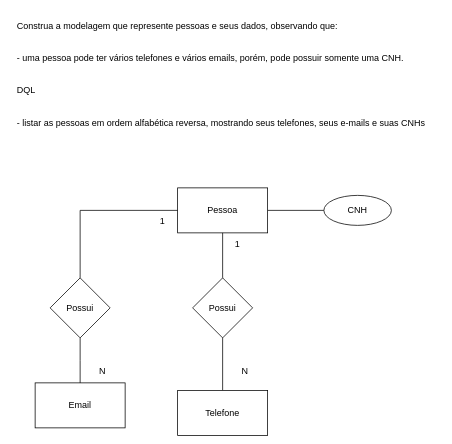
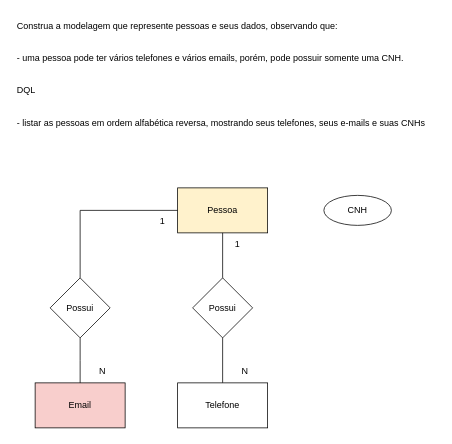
  <mxCell id="0" />
  <mxCell id="1" parent="0" />
  <mxCell id="2" value="Construa a modelagem que represente pessoas e seus dados, observando que:&#10;&#10;&#10;- uma pessoa pode ter vários telefones e vários emails, porém, pode possuir somente uma CNH.&#10;&#10;&#10;DQL&#10;&#10;&#10;- listar as pessoas em ordem alfabética reversa, mostrando seus telefones, seus e-mails e suas CNHs" style="text;whiteSpace=wrap;" parent="1" vertex="1"><mxGeometry x="20" y="20" width="560" height="180" as="geometry" /></mxCell>
- <mxCell id="3" value="" style="edgeStyle=orthogonalEdgeStyle;rounded=0;orthogonalLoop=1;jettySize=auto;html=1;endArrow=none;endFill=0;" parent="1" source="4" target="10" edge="1"><mxGeometry relative="1" as="geometry" /></mxCell>
- <mxCell id="4" value="Pessoa" style="rounded=0;whiteSpace=wrap;html=1;" parent="1" vertex="1"><mxGeometry x="236" y="250" width="120" height="60" as="geometry" /></mxCell>
+ <mxCell id="4" value="Pessoa" style="rounded=0;whiteSpace=wrap;html=1;fillColor=#fff2cc;" parent="1" vertex="1"><mxGeometry x="236" y="250" width="120" height="60" as="geometry" /></mxCell>
  <mxCell id="5" value="" style="edgeStyle=orthogonalEdgeStyle;rounded=0;orthogonalLoop=1;jettySize=auto;html=1;endArrow=none;endFill=0;" parent="1" source="7" target="4" edge="1"><mxGeometry relative="1" as="geometry" /></mxCell>
  <mxCell id="6" value="" style="edgeStyle=orthogonalEdgeStyle;rounded=0;orthogonalLoop=1;jettySize=auto;html=1;endArrow=none;endFill=0;" parent="1" source="7" target="8" edge="1"><mxGeometry relative="1" as="geometry" /></mxCell>
  <mxCell id="7" value="Possui" style="rhombus;whiteSpace=wrap;html=1;" parent="1" vertex="1"><mxGeometry x="256" y="370" width="80" height="80" as="geometry" /></mxCell>
- <mxCell id="8" value="Telefone" style="rounded=0;whiteSpace=wrap;html=1;" parent="1" vertex="1"><mxGeometry x="236" y="520" width="120" height="60" as="geometry" /></mxCell>
- <mxCell id="9" value="Email" style="rounded=0;whiteSpace=wrap;html=1;" parent="1" vertex="1"><mxGeometry x="46" y="510" width="120" height="60" as="geometry" /></mxCell>
+ <mxCell id="8" value="Telefone" style="rounded=0;whiteSpace=wrap;html=1;" parent="1" vertex="1"><mxGeometry x="236" y="510" width="120" height="60" as="geometry" /></mxCell>
+ <mxCell id="9" value="Email" style="rounded=0;whiteSpace=wrap;html=1;fillColor=#f8cecc;" parent="1" vertex="1"><mxGeometry x="46" y="510" width="120" height="60" as="geometry" /></mxCell>
  <mxCell id="10" value="CNH" style="ellipse;whiteSpace=wrap;html=1;" parent="1" vertex="1"><mxGeometry x="431" y="260" width="90" height="40" as="geometry" /></mxCell>
  <mxCell id="11" value="" style="edgeStyle=orthogonalEdgeStyle;rounded=0;orthogonalLoop=1;jettySize=auto;html=1;endArrow=none;endFill=0;entryX=0;entryY=0.5;entryDx=0;entryDy=0;" parent="1" source="12" target="4" edge="1"><mxGeometry relative="1" as="geometry"><mxPoint x="106" y="270" as="targetPoint" /><Array as="points"><mxPoint x="106" y="280" /></Array></mxGeometry></mxCell>
  <mxCell id="12" value="Possui" style="rhombus;whiteSpace=wrap;html=1;" parent="1" vertex="1"><mxGeometry x="66" y="370" width="80" height="80" as="geometry" /></mxCell>
  <mxCell id="13" value="" style="edgeStyle=orthogonalEdgeStyle;rounded=0;orthogonalLoop=1;jettySize=auto;html=1;endArrow=none;endFill=0;" parent="1" source="12" edge="1"><mxGeometry relative="1" as="geometry"><mxPoint x="106" y="510" as="targetPoint" /></mxGeometry></mxCell>
  <mxCell id="14" value="1" style="text;html=1;strokeColor=none;fillColor=none;align=center;verticalAlign=middle;whiteSpace=wrap;rounded=0;" parent="1" vertex="1"><mxGeometry x="186" y="280" width="60" height="30" as="geometry" /></mxCell>
  <mxCell id="15" value="N" style="text;html=1;strokeColor=none;fillColor=none;align=center;verticalAlign=middle;whiteSpace=wrap;rounded=0;" parent="1" vertex="1"><mxGeometry x="296" y="480" width="60" height="30" as="geometry" /></mxCell>
  <mxCell id="16" value="N" style="text;html=1;strokeColor=none;fillColor=none;align=center;verticalAlign=middle;whiteSpace=wrap;rounded=0;" parent="1" vertex="1"><mxGeometry x="106" y="480" width="60" height="30" as="geometry" /></mxCell>
  <mxCell id="17" value="1" style="text;html=1;strokeColor=none;fillColor=none;align=center;verticalAlign=middle;whiteSpace=wrap;rounded=0;" vertex="1" parent="1"><mxGeometry x="286" y="310" width="60" height="30" as="geometry" /></mxCell>
